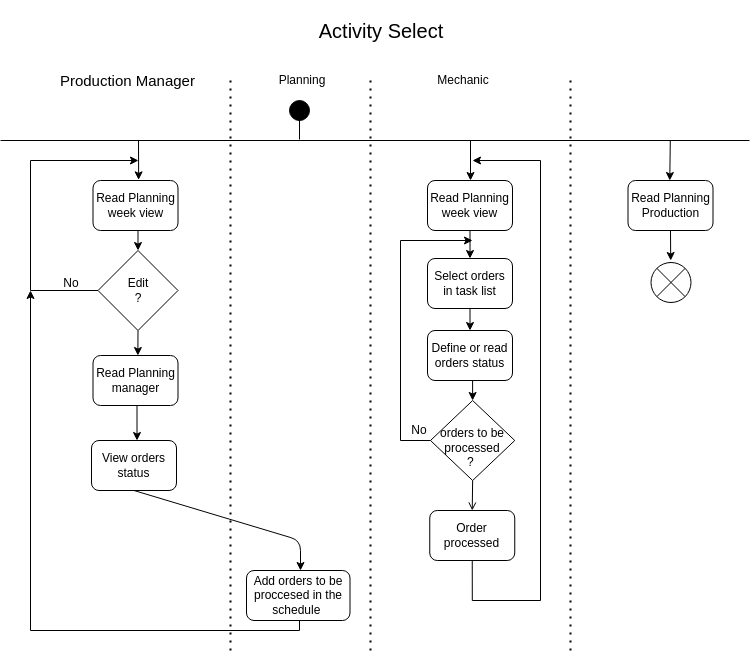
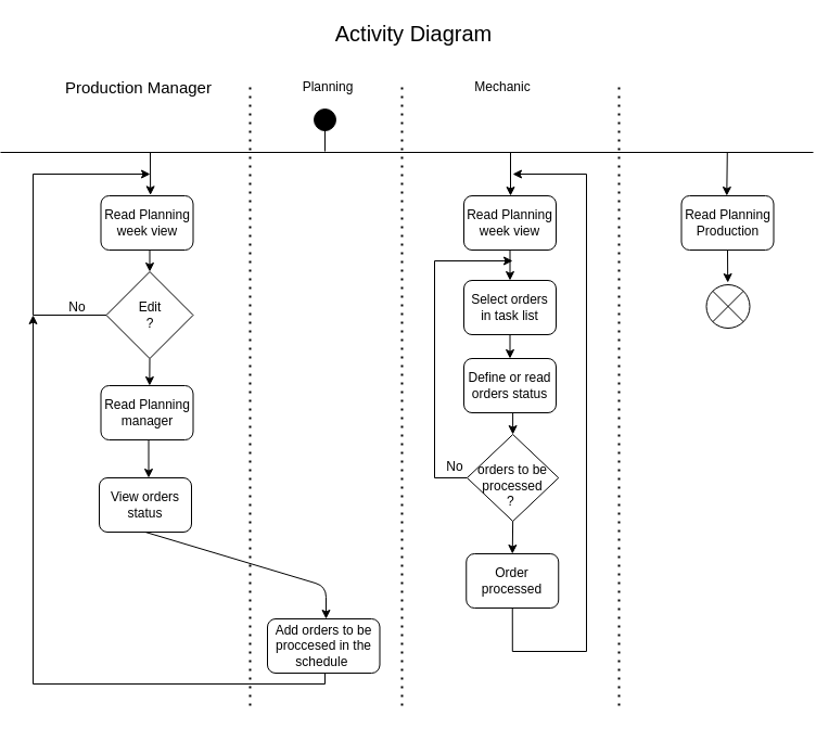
  <mxCell id="0" />
  <mxCell id="1" parent="0" />
  <mxCell id="2" value="" style="group" parent="1" vertex="1" connectable="0"><mxGeometry x="20" y="70" width="690" height="580" as="geometry" /></mxCell>
  <mxCell id="3" value="Mechanic" style="text;html=1;strokeColor=none;fillColor=none;align=center;verticalAlign=middle;whiteSpace=wrap;rounded=0;" parent="2" vertex="1"><mxGeometry x="373" width="120" height="20" as="geometry" /></mxCell>
  <mxCell id="4" value="&lt;font style=&quot;font-size: 15px&quot;&gt;Production Manager&amp;nbsp;&lt;/font&gt;" style="text;html=1;strokeColor=none;fillColor=none;align=center;verticalAlign=middle;whiteSpace=wrap;rounded=0;" parent="2" vertex="1"><mxGeometry x="27.5" width="142.5" height="20" as="geometry" /></mxCell>
  <mxCell id="5" value="Planning" style="text;html=1;strokeColor=none;fillColor=none;align=center;verticalAlign=middle;whiteSpace=wrap;rounded=0;" parent="2" vertex="1"><mxGeometry x="211.5" width="120" height="20" as="geometry" /></mxCell>
  <mxCell id="6" value="Read Planning week view" style="rounded=1;whiteSpace=wrap;html=1;" parent="2" vertex="1"><mxGeometry x="62.5" y="110" width="85" height="50" as="geometry" /></mxCell>
  <mxCell id="7" value="" style="group" parent="2" vertex="1" connectable="0"><mxGeometry x="169" y="20" width="200" height="60" as="geometry" /></mxCell>
  <mxCell id="8" value="" style="group" parent="7" vertex="1" connectable="0"><mxGeometry x="80" width="80" height="60" as="geometry" /></mxCell>
  <mxCell id="9" value="" style="group" parent="8" vertex="1" connectable="0"><mxGeometry x="-40" width="120" height="60" as="geometry" /></mxCell>
  <mxCell id="10" value="" style="group" parent="9" vertex="1" connectable="0"><mxGeometry x="50" y="10" width="20" height="39" as="geometry" /></mxCell>
  <mxCell id="11" value="" style="ellipse;whiteSpace=wrap;html=1;aspect=fixed;fillColor=#000000;" parent="10" vertex="1"><mxGeometry width="20" height="20" as="geometry" /></mxCell>
  <mxCell id="12" value="" style="endArrow=none;html=1;" parent="10" edge="1"><mxGeometry width="50" height="50" relative="1" as="geometry"><mxPoint x="10" y="39" as="sourcePoint" /><mxPoint x="10" y="19" as="targetPoint" /></mxGeometry></mxCell>
  <mxCell id="13" value="" style="endArrow=none;html=1;" parent="7" edge="1"><mxGeometry width="50" height="50" relative="1" as="geometry"><mxPoint x="-199" y="50" as="sourcePoint" /><mxPoint x="550" y="50" as="targetPoint" /></mxGeometry></mxCell>
  <mxCell id="14" value="" style="endArrow=classic;html=1;exitX=0.5;exitY=1;exitDx=0;exitDy=0;" parent="2" source="17" edge="1"><mxGeometry width="50" height="50" relative="1" as="geometry"><mxPoint x="103.5" y="429" as="sourcePoint" /><mxPoint x="270" y="500" as="targetPoint" /><Array as="points"><mxPoint x="270" y="470" /></Array></mxGeometry></mxCell>
  <mxCell id="15" style="edgeStyle=orthogonalEdgeStyle;rounded=0;orthogonalLoop=1;jettySize=auto;html=1;exitX=0.5;exitY=1;exitDx=0;exitDy=0;entryX=0.5;entryY=0;entryDx=0;entryDy=0;" parent="2" source="16" edge="1"><mxGeometry relative="1" as="geometry"><mxPoint x="106.5" y="370" as="targetPoint" /></mxGeometry></mxCell>
  <mxCell id="16" value="Read Planning manager" style="rounded=1;whiteSpace=wrap;html=1;" parent="2" vertex="1"><mxGeometry x="62.5" y="285" width="85" height="50" as="geometry" /></mxCell>
  <mxCell id="17" value="View orders status" style="rounded=1;whiteSpace=wrap;html=1;" parent="2" vertex="1"><mxGeometry x="61" y="370" width="85" height="50" as="geometry" /></mxCell>
  <mxCell id="18" style="edgeStyle=orthogonalEdgeStyle;rounded=0;orthogonalLoop=1;jettySize=auto;html=1;exitX=0.5;exitY=1;exitDx=0;exitDy=0;" parent="2" edge="1"><mxGeometry relative="1" as="geometry"><mxPoint y="220" as="targetPoint" /><mxPoint x="267.75" y="540" as="sourcePoint" /><Array as="points"><mxPoint x="269" y="540" /><mxPoint x="269" y="560" /><mxPoint y="560" /></Array></mxGeometry></mxCell>
  <mxCell id="19" value="Add orders to be proccesed in the schedule&amp;nbsp;" style="rounded=1;whiteSpace=wrap;html=1;" parent="2" vertex="1"><mxGeometry x="216" y="500" width="103.5" height="50" as="geometry" /></mxCell>
  <mxCell id="20" value="" style="group" parent="2" vertex="1" connectable="0"><mxGeometry x="67.5" y="180" width="80" height="105" as="geometry" /></mxCell>
  <mxCell id="21" style="edgeStyle=orthogonalEdgeStyle;rounded=0;orthogonalLoop=1;jettySize=auto;html=1;exitX=0.5;exitY=1;exitDx=0;exitDy=0;" parent="20" source="22" edge="1"><mxGeometry relative="1" as="geometry"><mxPoint x="39.857" y="105" as="targetPoint" /></mxGeometry></mxCell>
  <mxCell id="22" value="Edit&lt;br&gt;?&lt;br&gt;" style="rhombus;whiteSpace=wrap;html=1;" parent="20" vertex="1"><mxGeometry width="80" height="80" as="geometry" /></mxCell>
  <mxCell id="23" style="edgeStyle=orthogonalEdgeStyle;rounded=0;orthogonalLoop=1;jettySize=auto;html=1;exitX=0.5;exitY=1;exitDx=0;exitDy=0;entryX=0.5;entryY=0;entryDx=0;entryDy=0;" parent="2" source="6" target="22" edge="1"><mxGeometry relative="1" as="geometry" /></mxCell>
  <mxCell id="24" value="Read Planning Production" style="rounded=1;whiteSpace=wrap;html=1;" parent="2" vertex="1"><mxGeometry x="597.5" y="110" width="85" height="50" as="geometry" /></mxCell>
  <mxCell id="25" value="" style="group" parent="2" vertex="1" connectable="0"><mxGeometry x="623.5" y="165" width="40" height="67" as="geometry" /></mxCell>
  <mxCell id="26" style="edgeStyle=orthogonalEdgeStyle;rounded=0;orthogonalLoop=1;jettySize=auto;html=1;exitX=0.5;exitY=1;exitDx=0;exitDy=0;" parent="25" source="24" edge="1"><mxGeometry relative="1" as="geometry"><mxPoint x="16.714" y="25" as="targetPoint" /></mxGeometry></mxCell>
  <mxCell id="27" value="" style="group" parent="25" vertex="1" connectable="0"><mxGeometry width="40" height="67" as="geometry" /></mxCell>
  <mxCell id="28" value="" style="group" parent="27" vertex="1" connectable="0"><mxGeometry x="-3" y="27" width="40" height="40" as="geometry" /></mxCell>
  <mxCell id="29" value="" style="group" parent="28" vertex="1" connectable="0"><mxGeometry width="40" height="40" as="geometry" /></mxCell>
  <mxCell id="30" value="" style="group" parent="29" vertex="1" connectable="0"><mxGeometry width="40" height="40" as="geometry" /></mxCell>
  <mxCell id="31" value="" style="ellipse;whiteSpace=wrap;html=1;aspect=fixed;fillColor=#FFFFFF;" parent="30" vertex="1"><mxGeometry width="40" height="40" as="geometry" /></mxCell>
  <mxCell id="32" value="" style="endArrow=none;html=1;exitX=1;exitY=1;exitDx=0;exitDy=0;entryX=0;entryY=0;entryDx=0;entryDy=0;" parent="30" source="31" target="31" edge="1"><mxGeometry width="50" height="50" relative="1" as="geometry"><mxPoint x="30" y="30" as="sourcePoint" /><mxPoint x="10" y="10" as="targetPoint" /></mxGeometry></mxCell>
  <mxCell id="33" value="" style="endArrow=none;html=1;exitX=0;exitY=1;exitDx=0;exitDy=0;entryX=1;entryY=0;entryDx=0;entryDy=0;" parent="30" source="31" target="31" edge="1"><mxGeometry width="50" height="50" relative="1" as="geometry"><mxPoint x="10" y="30" as="sourcePoint" /><mxPoint x="30" y="10" as="targetPoint" /></mxGeometry></mxCell>
  <mxCell id="34" value="" style="endArrow=none;dashed=1;html=1;dashPattern=1 3;strokeWidth=2;" parent="2" edge="1"><mxGeometry width="50" height="50" relative="1" as="geometry"><mxPoint x="200" y="580" as="sourcePoint" /><mxPoint x="200" y="10" as="targetPoint" /></mxGeometry></mxCell>
  <mxCell id="35" value="" style="endArrow=none;dashed=1;html=1;dashPattern=1 3;strokeWidth=2;" parent="2" edge="1"><mxGeometry width="50" height="50" relative="1" as="geometry"><mxPoint x="340" y="580" as="sourcePoint" /><mxPoint x="340" y="10" as="targetPoint" /></mxGeometry></mxCell>
  <mxCell id="36" value="" style="endArrow=none;dashed=1;html=1;dashPattern=1 3;strokeWidth=2;" parent="2" edge="1"><mxGeometry width="50" height="50" relative="1" as="geometry"><mxPoint x="540" y="580" as="sourcePoint" /><mxPoint x="540" y="10" as="targetPoint" /></mxGeometry></mxCell>
  <mxCell id="37" value="" style="endArrow=classic;html=1;" parent="2" edge="1"><mxGeometry width="50" height="50" relative="1" as="geometry"><mxPoint x="639.79" y="70" as="sourcePoint" /><mxPoint x="639.29" y="110" as="targetPoint" /></mxGeometry></mxCell>
  <mxCell id="38" value="" style="endArrow=classic;html=1;entryX=0.537;entryY=-0.013;entryDx=0;entryDy=0;entryPerimeter=0;" parent="2" target="6" edge="1"><mxGeometry width="50" height="50" relative="1" as="geometry"><mxPoint x="108" y="70" as="sourcePoint" /><mxPoint x="150" y="210" as="targetPoint" /><Array as="points" /></mxGeometry></mxCell>
  <mxCell id="39" style="edgeStyle=orthogonalEdgeStyle;rounded=0;orthogonalLoop=1;jettySize=auto;html=1;exitX=0;exitY=0.5;exitDx=0;exitDy=0;" parent="2" source="22" edge="1"><mxGeometry relative="1" as="geometry"><mxPoint x="108" y="90" as="targetPoint" /><Array as="points"><mxPoint y="220" /><mxPoint y="90" /></Array></mxGeometry></mxCell>
  <mxCell id="40" value="No" style="text;html=1;strokeColor=none;fillColor=none;align=center;verticalAlign=middle;whiteSpace=wrap;rounded=0;" parent="2" vertex="1"><mxGeometry x="21" y="203" width="40" height="20" as="geometry" /></mxCell>
  <mxCell id="41" value="Read Planning week view" style="rounded=1;whiteSpace=wrap;html=1;" parent="2" vertex="1"><mxGeometry x="397" y="110" width="85" height="50" as="geometry" /></mxCell>
  <mxCell id="42" value="" style="endArrow=classic;html=1;" parent="2" edge="1"><mxGeometry width="50" height="50" relative="1" as="geometry"><mxPoint x="440" y="70" as="sourcePoint" /><mxPoint x="440" y="110" as="targetPoint" /><Array as="points" /></mxGeometry></mxCell>
  <mxCell id="43" value="Select orders in task list" style="rounded=1;whiteSpace=wrap;html=1;" parent="2" vertex="1"><mxGeometry x="397" y="188" width="85" height="50" as="geometry" /></mxCell>
  <mxCell id="44" style="edgeStyle=orthogonalEdgeStyle;rounded=0;orthogonalLoop=1;jettySize=auto;html=1;exitX=0.5;exitY=1;exitDx=0;exitDy=0;entryX=0.5;entryY=0;entryDx=0;entryDy=0;" parent="2" source="41" target="43" edge="1"><mxGeometry relative="1" as="geometry" /></mxCell>
  <mxCell id="45" value="Define or read orders status" style="rounded=1;whiteSpace=wrap;html=1;" parent="2" vertex="1"><mxGeometry x="397" y="260" width="85" height="50" as="geometry" /></mxCell>
  <mxCell id="46" style="edgeStyle=orthogonalEdgeStyle;rounded=0;orthogonalLoop=1;jettySize=auto;html=1;exitX=0.5;exitY=1;exitDx=0;exitDy=0;entryX=0.5;entryY=0;entryDx=0;entryDy=0;" parent="2" source="43" target="45" edge="1"><mxGeometry relative="1" as="geometry" /></mxCell>
  <mxCell id="47" style="edgeStyle=orthogonalEdgeStyle;rounded=0;orthogonalLoop=1;jettySize=auto;html=1;exitX=0;exitY=0.5;exitDx=0;exitDy=0;" parent="2" source="48" edge="1"><mxGeometry relative="1" as="geometry"><mxPoint x="442" y="170" as="targetPoint" /><Array as="points"><mxPoint x="370" y="370" /><mxPoint x="370" y="170" /></Array></mxGeometry></mxCell>
  <mxCell id="48" value="&lt;font style=&quot;font-size: 12px&quot;&gt;&lt;br&gt;orders to be processed&lt;br&gt;?&amp;nbsp;&lt;/font&gt;" style="rhombus;whiteSpace=wrap;html=1;fillColor=#FFFFFF;" parent="2" vertex="1"><mxGeometry x="400" y="330" width="84.25" height="80" as="geometry" /></mxCell>
  <mxCell id="49" style="edgeStyle=orthogonalEdgeStyle;rounded=0;orthogonalLoop=1;jettySize=auto;html=1;exitX=0.5;exitY=1;exitDx=0;exitDy=0;entryX=0.5;entryY=0;entryDx=0;entryDy=0;" parent="2" source="45" target="48" edge="1"><mxGeometry relative="1" as="geometry" /></mxCell>
  <mxCell id="50" style="edgeStyle=orthogonalEdgeStyle;rounded=0;orthogonalLoop=1;jettySize=auto;html=1;exitX=0.5;exitY=1;exitDx=0;exitDy=0;" parent="2" source="51" edge="1"><mxGeometry relative="1" as="geometry"><mxPoint x="442" y="90" as="targetPoint" /><Array as="points"><mxPoint x="442" y="530" /><mxPoint x="510" y="530" /><mxPoint x="510" y="90" /></Array></mxGeometry></mxCell>
  <mxCell id="51" value="Order processed" style="rounded=1;whiteSpace=wrap;html=1;" parent="2" vertex="1"><mxGeometry x="399.25" y="440" width="85" height="50" as="geometry" /></mxCell>
- <mxCell id="52" style="edgeStyle=orthogonalEdgeStyle;rounded=0;orthogonalLoop=1;jettySize=auto;html=1;exitX=0.5;exitY=1;exitDx=0;exitDy=0;entryX=0.5;entryY=0;entryDx=0;entryDy=0;endArrow=open;" parent="2" source="48" target="51" edge="1"><mxGeometry relative="1" as="geometry" /></mxCell>
+ <mxCell id="52" style="edgeStyle=orthogonalEdgeStyle;rounded=0;orthogonalLoop=1;jettySize=auto;html=1;exitX=0.5;exitY=1;exitDx=0;exitDy=0;entryX=0.5;entryY=0;entryDx=0;entryDy=0;" parent="2" source="48" target="51" edge="1"><mxGeometry relative="1" as="geometry" /></mxCell>
  <mxCell id="53" value="No" style="text;html=1;strokeColor=none;fillColor=none;align=center;verticalAlign=middle;whiteSpace=wrap;rounded=0;" parent="2" vertex="1"><mxGeometry x="369" y="350" width="40" height="20" as="geometry" /></mxCell>
- <mxCell id="54" value="&lt;font style=&quot;font-size: 20px&quot;&gt;Activity Select&lt;/font&gt;" style="text;html=1;strokeColor=none;fillColor=none;align=center;verticalAlign=middle;whiteSpace=wrap;rounded=0;" parent="1" vertex="1"><mxGeometry x="281" y="20" width="180" height="20" as="geometry" /></mxCell>
+ <mxCell id="54" value="&lt;font style=&quot;font-size: 20px&quot;&gt;Activity Diagram&lt;/font&gt;" style="text;html=1;strokeColor=none;fillColor=none;align=center;verticalAlign=middle;whiteSpace=wrap;rounded=0;" parent="1" vertex="1"><mxGeometry x="281" y="20" width="180" height="20" as="geometry" /></mxCell>
